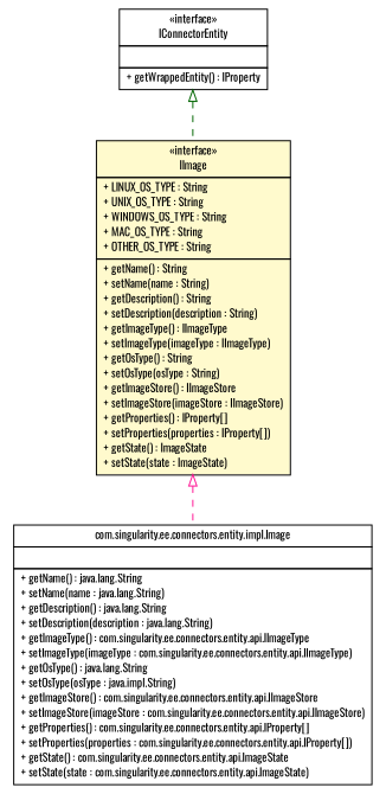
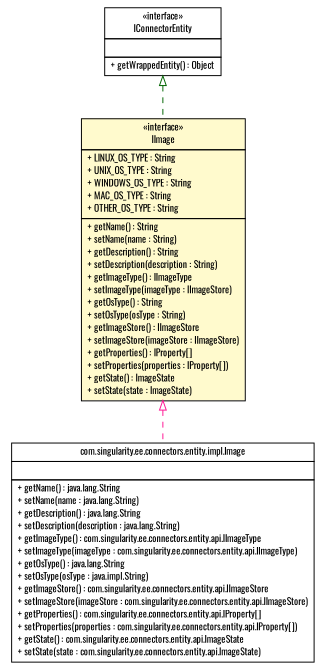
  digraph {
    fontname=Oswald
    nodesep=0.25
    ranksep=0.5
    node [fontcolor=black fontname=Oswald fontsize=10.0 shape=plaintext]
    edge [arrowtail=empty dir=back fontname=Oswald fontsize=10 headport=p labelfontname=Helvetica labelfontsize=10 style=dashed tailport=p]
-   n1 [label=<<table title="com.singularity.ee.connectors.entity.api.IConnectorEntity" border="0" cellborder="1" cellspacing="0" cellpadding="2" port="p" href="./IConnectorEntity.html"> 		<tr><td><table border="0" cellspacing="0" cellpadding="1"> <tr><td align="center" balign="center"> &#171;interface&#187; </td></tr> <tr><td align="center" balign="center"> IConnectorEntity </td></tr> 		</table></td></tr> 		<tr><td><table border="0" cellspacing="0" cellpadding="1"> <tr><td align="left" balign="left">  </td></tr> 		</table></td></tr> 		<tr><td><table border="0" cellspacing="0" cellpadding="1"> <tr><td align="left" balign="left"> + getWrappedEntity() : IProperty </td></tr> 		</table></td></tr> 		</table>>]
-   n2 [label=<<table title="com.singularity.ee.connectors.entity.api.IImage" border="0" cellborder="1" cellspacing="0" cellpadding="2" port="p" bgcolor="lemonChiffon" href="./IImage.html"> 		<tr><td><table border="0" cellspacing="0" cellpadding="1"> <tr><td align="center" balign="center"> &#171;interface&#187; </td></tr> <tr><td align="center" balign="center"> IImage </td></tr> 		</table></td></tr> 		<tr><td><table border="0" cellspacing="0" cellpadding="1"> <tr><td align="left" balign="left"> + LINUX_OS_TYPE : String </td></tr> <tr><td align="left" balign="left"> + UNIX_OS_TYPE : String </td></tr> <tr><td align="left" balign="left"> + WINDOWS_OS_TYPE : String </td></tr> <tr><td align="left" balign="left"> + MAC_OS_TYPE : String </td></tr> <tr><td align="left" balign="left"> + OTHER_OS_TYPE : String </td></tr> 		</table></td></tr> 		<tr><td><table border="0" cellspacing="0" cellpadding="1"> <tr><td align="left" balign="left"> + getName() : String </td></tr> <tr><td align="left" balign="left"> + setName(name : String) </td></tr> <tr><td align="left" balign="left"> + getDescription() : String </td></tr> <tr><td align="left" balign="left"> + setDescription(description : String) </td></tr> <tr><td align="left" balign="left"> + getImageType() : IImageType </td></tr> <tr><td align="left" balign="left"> + setImageType(imageType : IImageType) </td></tr> <tr><td align="left" balign="left"> + getOsType() : String </td></tr> <tr><td align="left" balign="left"> + setOsType(osType : String) </td></tr> <tr><td align="left" balign="left"> + getImageStore() : IImageStore </td></tr> <tr><td align="left" balign="left"> + setImageStore(imageStore : IImageStore) </td></tr> <tr><td align="left" balign="left"> + getProperties() : IProperty[] </td></tr> <tr><td align="left" balign="left"> + setProperties(properties : IProperty[]) </td></tr> <tr><td align="left" balign="left"> + getState() : ImageState </td></tr> <tr><td align="left" balign="left"> + setState(state : ImageState) </td></tr> 		</table></td></tr> 		</table>>]
+   n1 [label=<<table title="com.singularity.ee.connectors.entity.api.IConnectorEntity" border="0" cellborder="1" cellspacing="0" cellpadding="2" port="p" href="./IConnectorEntity.html"> 		<tr><td><table border="0" cellspacing="0" cellpadding="1"> <tr><td align="center" balign="center"> &#171;interface&#187; </td></tr> <tr><td align="center" balign="center"> IConnectorEntity </td></tr> 		</table></td></tr> 		<tr><td><table border="0" cellspacing="0" cellpadding="1"> <tr><td align="left" balign="left">  </td></tr> 		</table></td></tr> 		<tr><td><table border="0" cellspacing="0" cellpadding="1"> <tr><td align="left" balign="left"> + getWrappedEntity() : Object </td></tr> 		</table></td></tr> 		</table>>]
+   n2 [label=<<table title="com.singularity.ee.connectors.entity.api.IImage" border="0" cellborder="1" cellspacing="0" cellpadding="2" port="p" bgcolor="lemonChiffon" href="./IImage.html"> 		<tr><td><table border="0" cellspacing="0" cellpadding="1"> <tr><td align="center" balign="center"> &#171;interface&#187; </td></tr> <tr><td align="center" balign="center"> IImage </td></tr> 		</table></td></tr> 		<tr><td><table border="0" cellspacing="0" cellpadding="1"> <tr><td align="left" balign="left"> + LINUX_OS_TYPE : String </td></tr> <tr><td align="left" balign="left"> + UNIX_OS_TYPE : String </td></tr> <tr><td align="left" balign="left"> + WINDOWS_OS_TYPE : String </td></tr> <tr><td align="left" balign="left"> + MAC_OS_TYPE : String </td></tr> <tr><td align="left" balign="left"> + OTHER_OS_TYPE : String </td></tr> 		</table></td></tr> 		<tr><td><table border="0" cellspacing="0" cellpadding="1"> <tr><td align="left" balign="left"> + getName() : String </td></tr> <tr><td align="left" balign="left"> + setName(name : String) </td></tr> <tr><td align="left" balign="left"> + getDescription() : String </td></tr> <tr><td align="left" balign="left"> + setDescription(description : String) </td></tr> <tr><td align="left" balign="left"> + getImageType() : IImageType </td></tr> <tr><td align="left" balign="left"> + setImageType(imageType : IImageStore) </td></tr> <tr><td align="left" balign="left"> + getOsType() : String </td></tr> <tr><td align="left" balign="left"> + setOsType(osType : String) </td></tr> <tr><td align="left" balign="left"> + getImageStore() : IImageStore </td></tr> <tr><td align="left" balign="left"> + setImageStore(imageStore : IImageStore) </td></tr> <tr><td align="left" balign="left"> + getProperties() : IProperty[] </td></tr> <tr><td align="left" balign="left"> + setProperties(properties : IProperty[]) </td></tr> <tr><td align="left" balign="left"> + getState() : ImageState </td></tr> <tr><td align="left" balign="left"> + setState(state : ImageState) </td></tr> 		</table></td></tr> 		</table>>]
    n3 [label=<<table title="com.singularity.ee.connectors.entity.impl.Image" border="0" cellborder="1" cellspacing="0" cellpadding="2" port="p" href="../impl/Image.html"> 		<tr><td><table border="0" cellspacing="0" cellpadding="1"> <tr><td align="center" balign="center"> com.singularity.ee.connectors.entity.impl.Image </td></tr> 		</table></td></tr> 		<tr><td><table border="0" cellspacing="0" cellpadding="1"> <tr><td align="left" balign="left">  </td></tr> 		</table></td></tr> 		<tr><td><table border="0" cellspacing="0" cellpadding="1"> <tr><td align="left" balign="left"> + getName() : java.lang.String </td></tr> <tr><td align="left" balign="left"> + setName(name : java.lang.String) </td></tr> <tr><td align="left" balign="left"> + getDescription() : java.lang.String </td></tr> <tr><td align="left" balign="left"> + setDescription(description : java.lang.String) </td></tr> <tr><td align="left" balign="left"> + getImageType() : com.singularity.ee.connectors.entity.api.IImageType </td></tr> <tr><td align="left" balign="left"> + setImageType(imageType : com.singularity.ee.connectors.entity.api.IImageType) </td></tr> <tr><td align="left" balign="left"> + getOsType() : java.lang.String </td></tr> <tr><td align="left" balign="left"> + setOsType(osType : java.impl.String) </td></tr> <tr><td align="left" balign="left"> + getImageStore() : com.singularity.ee.connectors.entity.api.IImageStore </td></tr> <tr><td align="left" balign="left"> + setImageStore(imageStore : com.singularity.ee.connectors.entity.api.IImageStore) </td></tr> <tr><td align="left" balign="left"> + getProperties() : com.singularity.ee.connectors.entity.api.IProperty[] </td></tr> <tr><td align="left" balign="left"> + setProperties(properties : com.singularity.ee.connectors.entity.api.IProperty[]) </td></tr> <tr><td align="left" balign="left"> + getState() : com.singularity.ee.connectors.entity.api.ImageState </td></tr> <tr><td align="left" balign="left"> + setState(state : com.singularity.ee.connectors.entity.api.ImageState) </td></tr> 		</table></td></tr> 		</table>>]
    n1 -> n2 [color=darkgreen]
    n2 -> n3 [color=deeppink]
  }
